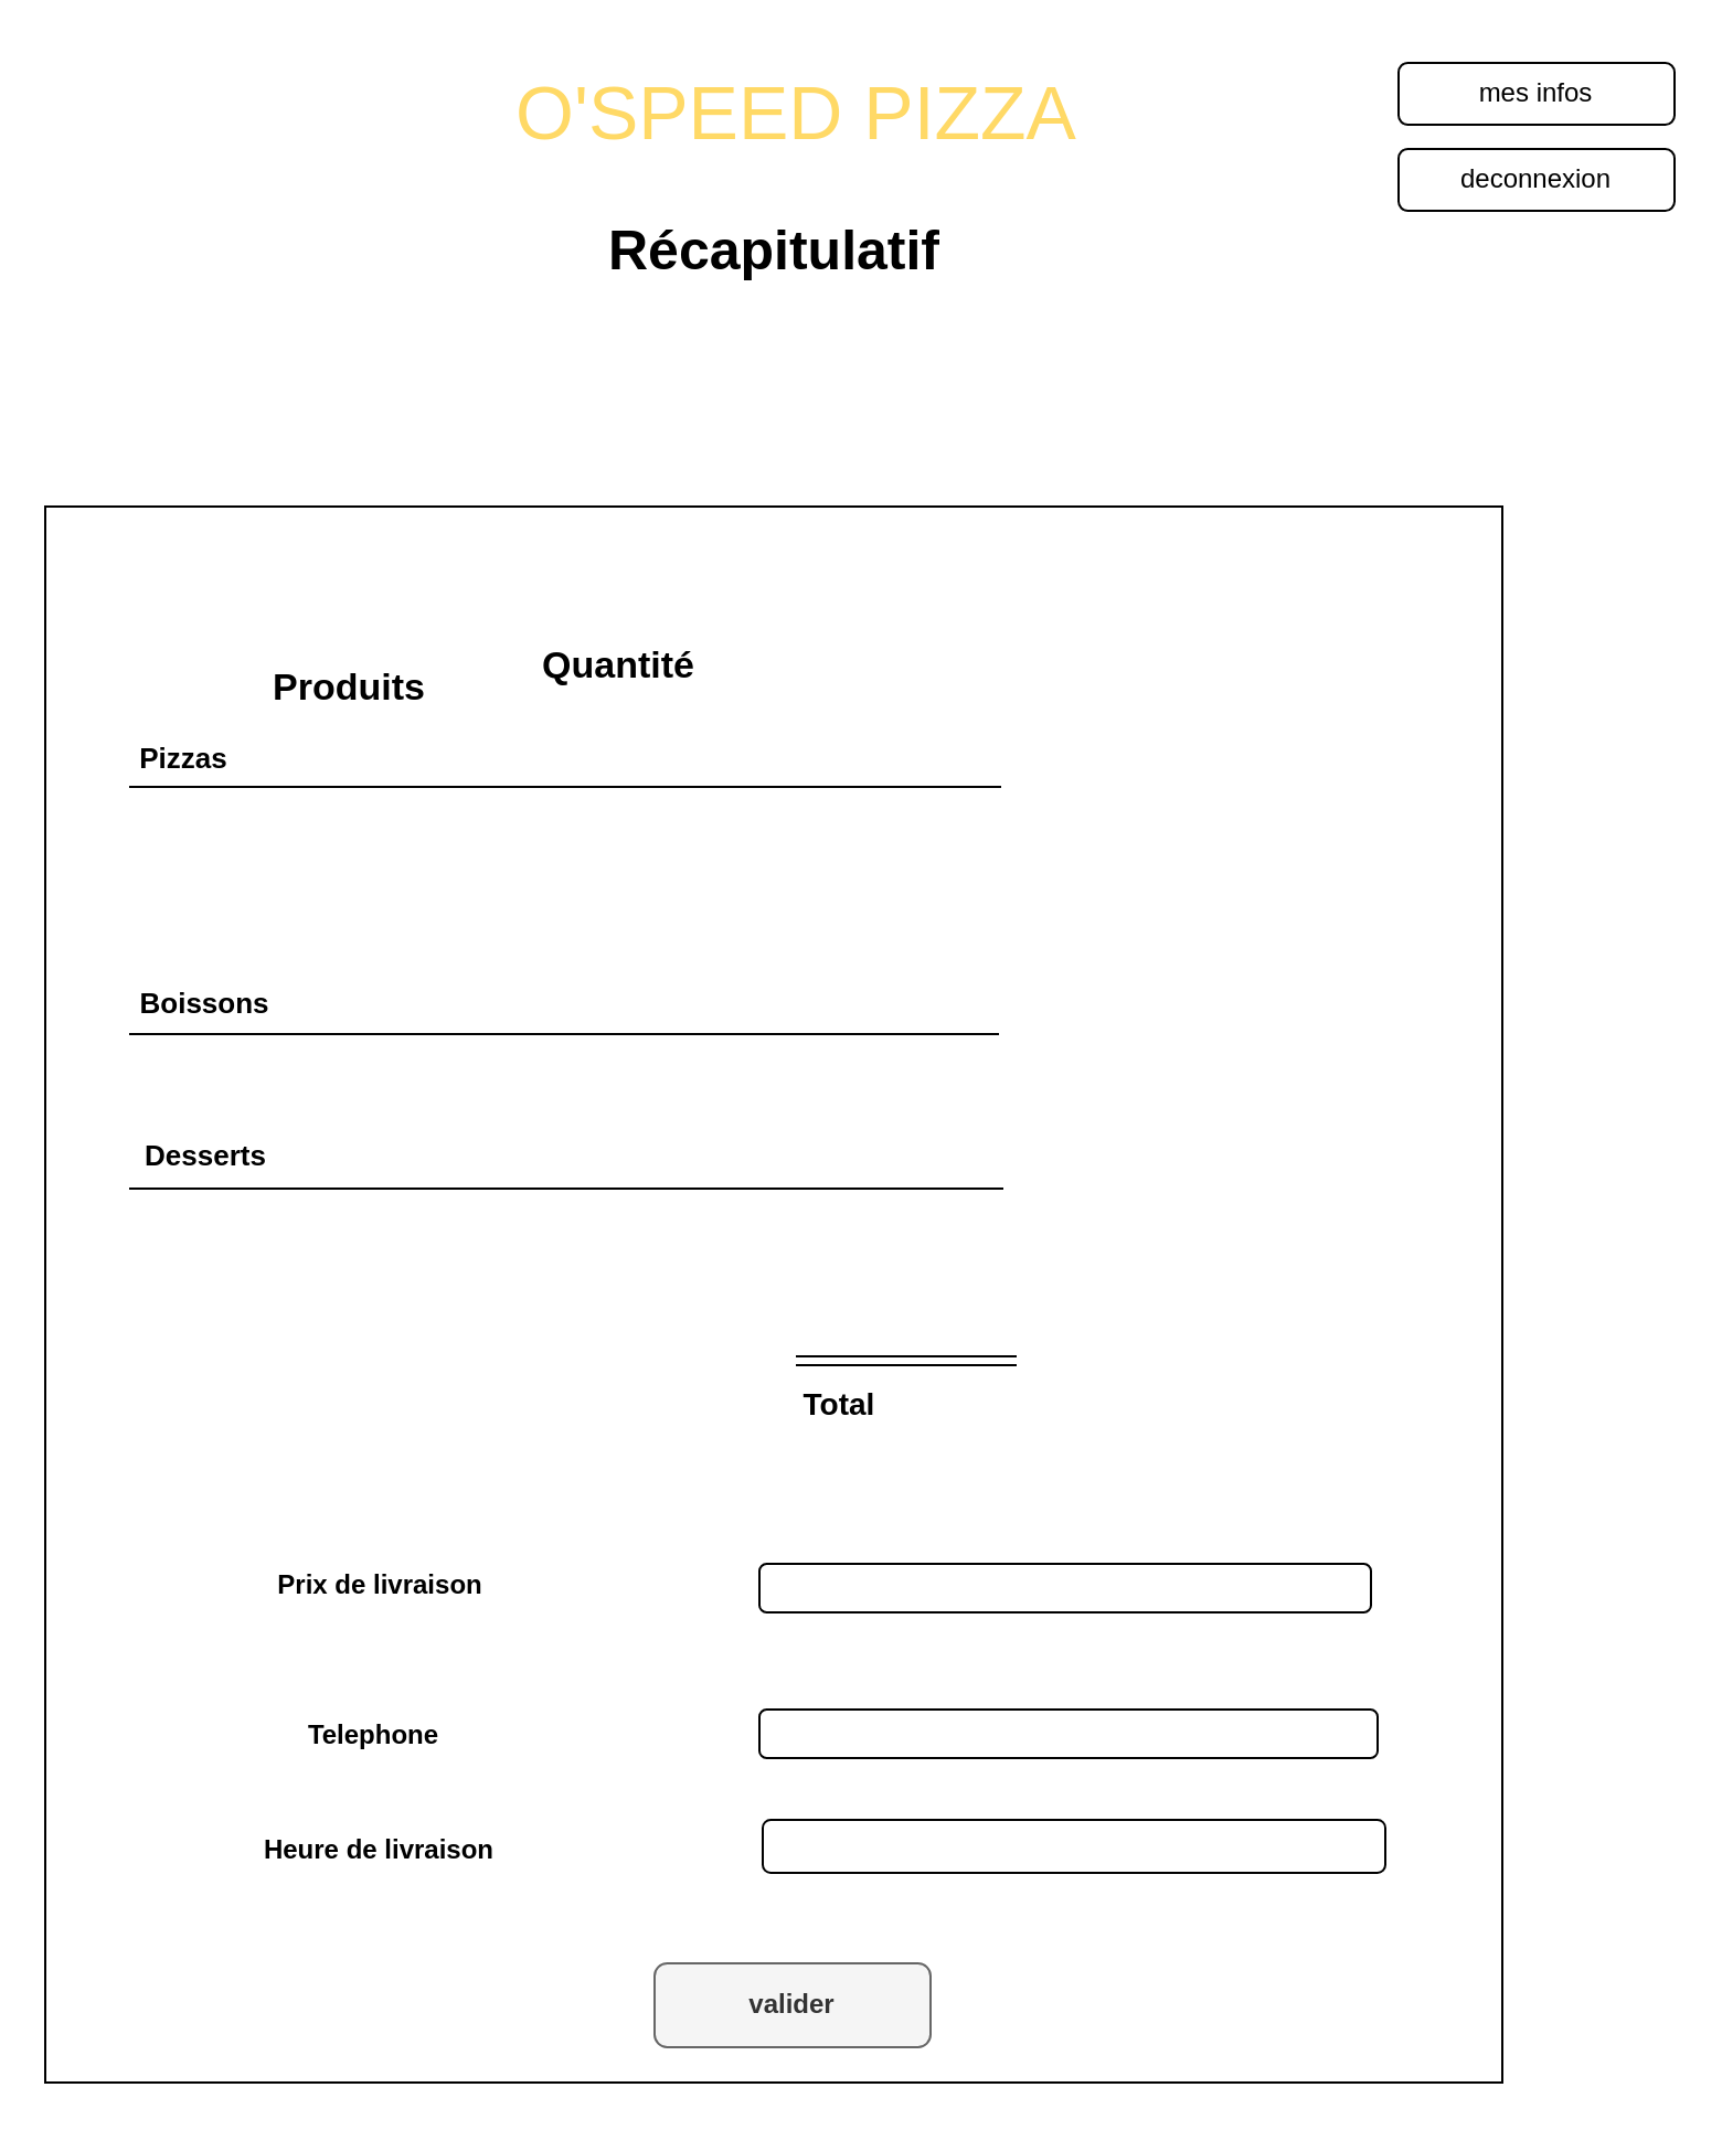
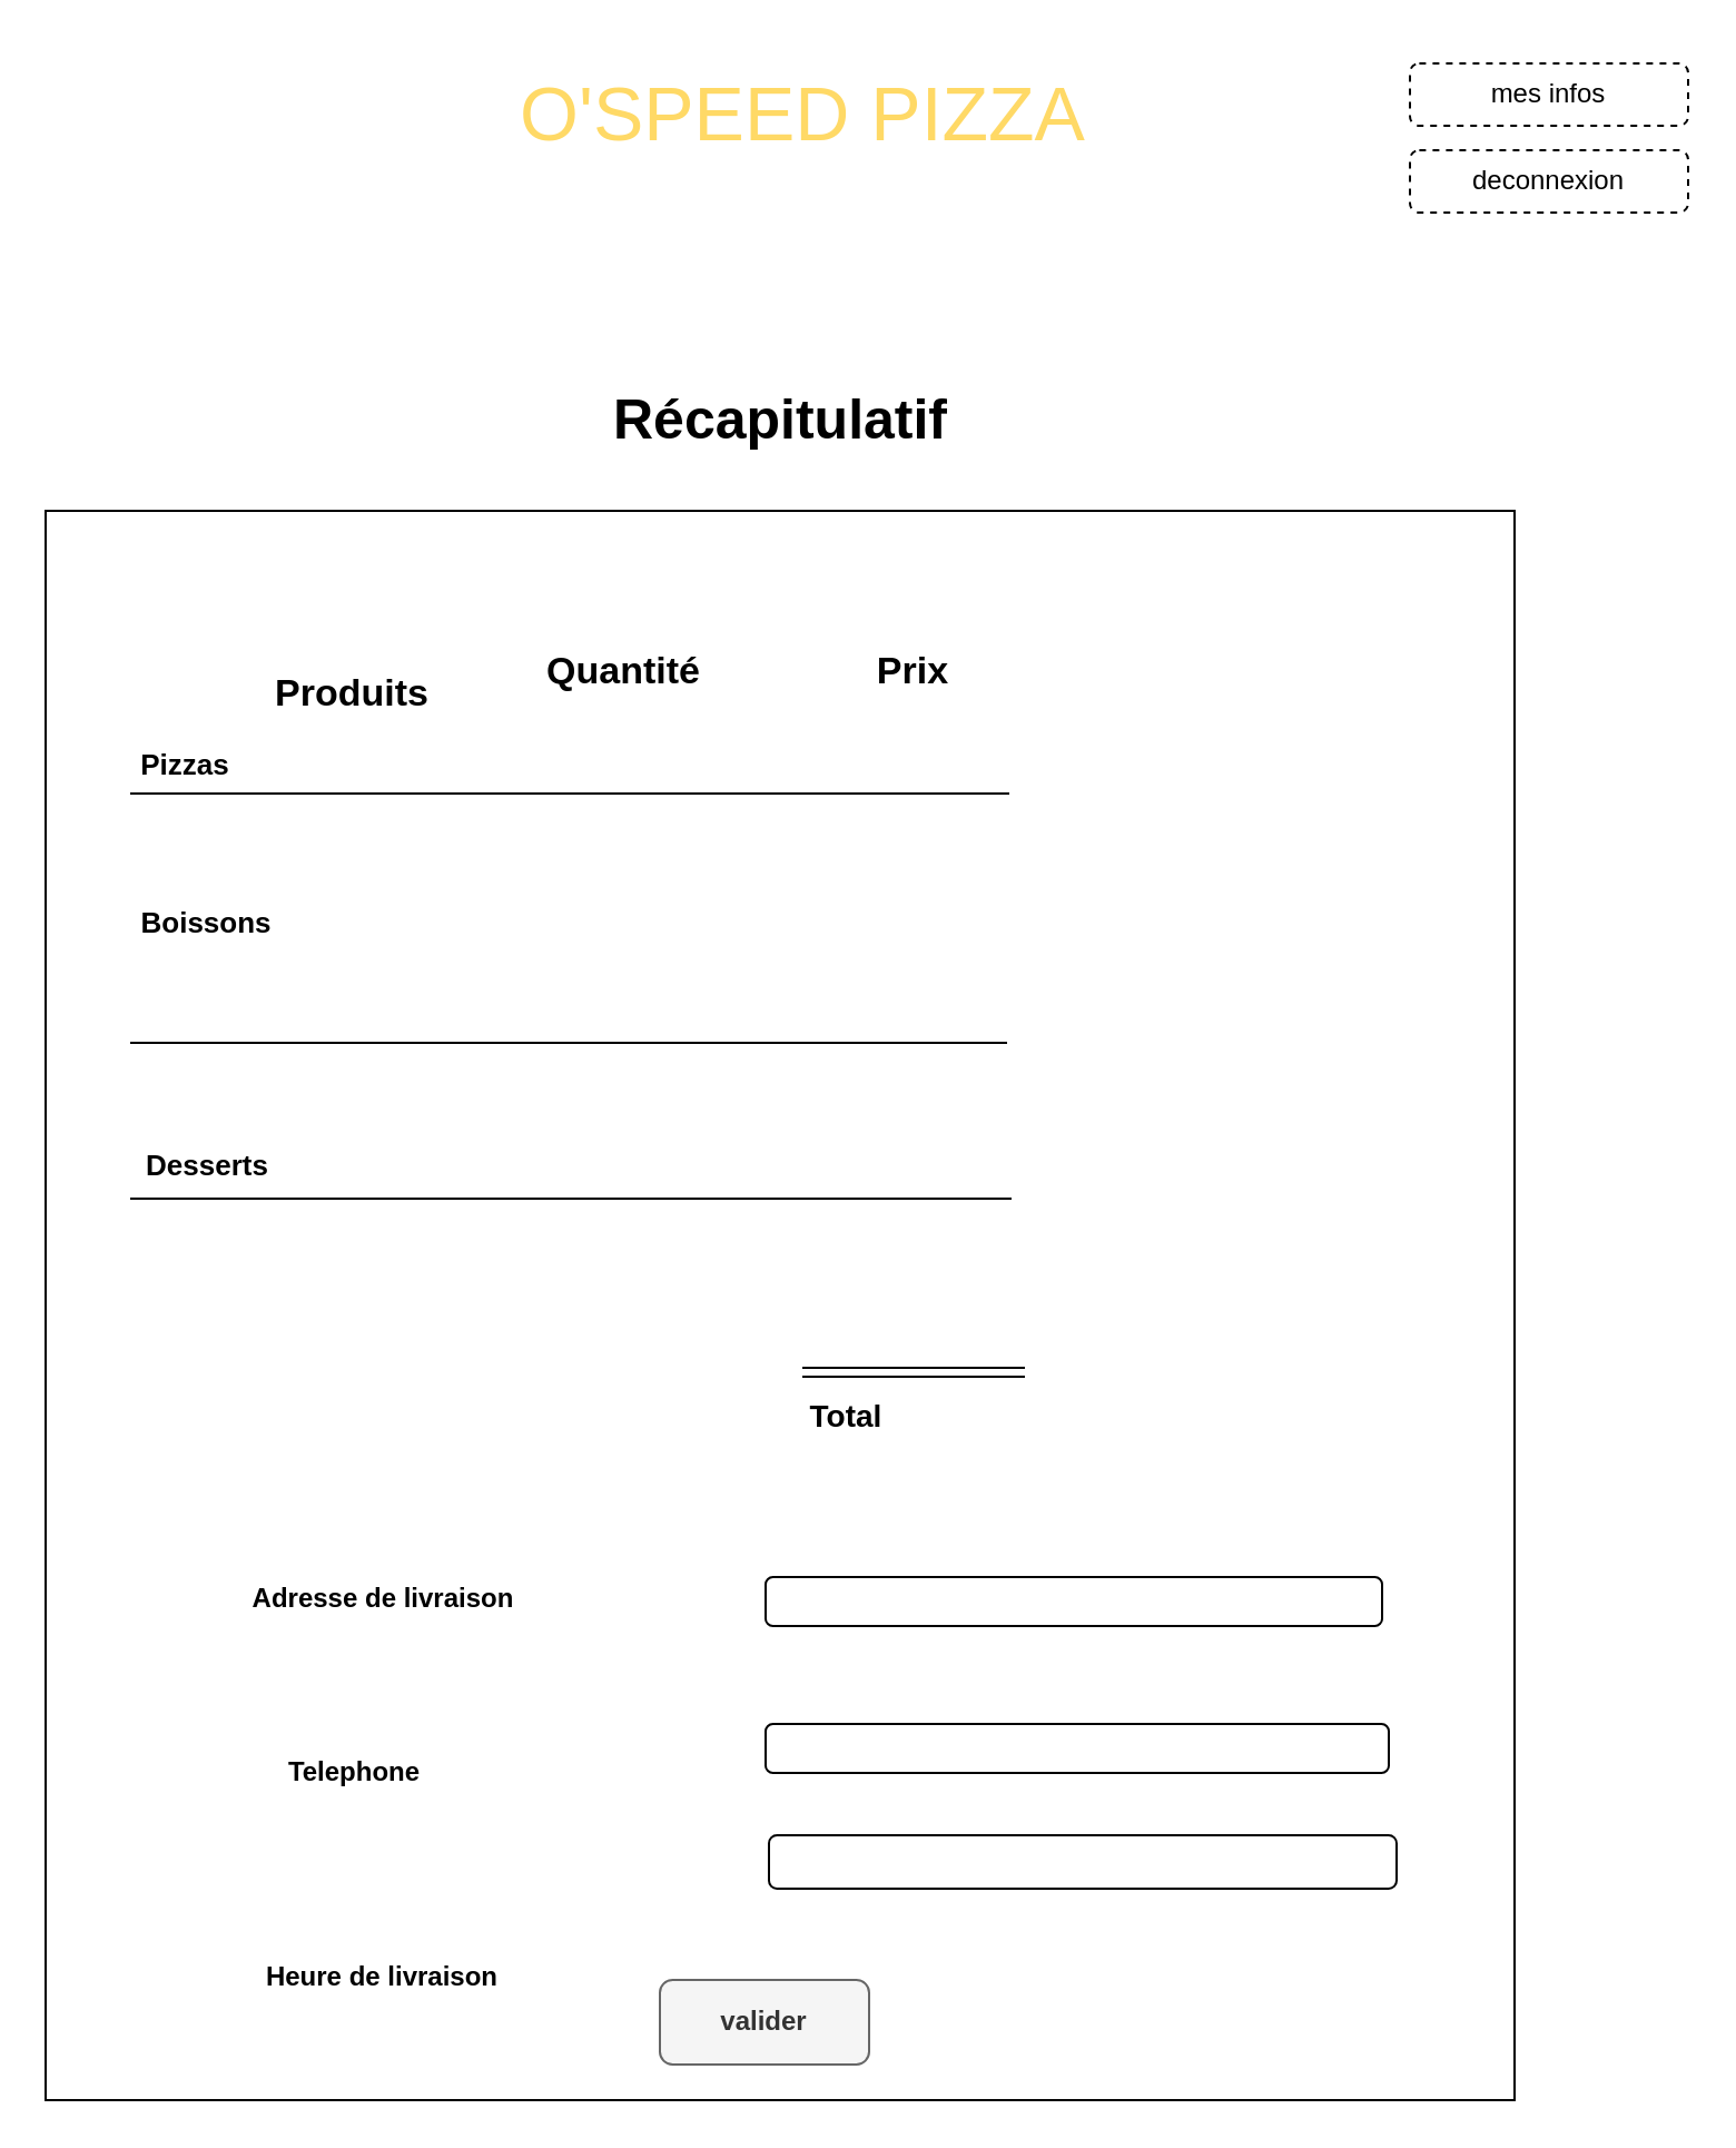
  <mxCell id="0" />
  <mxCell id="1" parent="0" />
  <mxCell id="2" value="&lt;font style=&quot;font-size: 34px&quot; color=&quot;#ffd966&quot;&gt;O'SPEED PIZZA&lt;/font&gt;" style="text;html=1;strokeColor=none;fillColor=none;align=center;verticalAlign=middle;whiteSpace=wrap;rounded=0;" vertex="1" parent="1"><mxGeometry x="133.5" y="20" width="453" height="62" as="geometry" /></mxCell>
- <mxCell id="3" value="deconnexion" style="rounded=1;whiteSpace=wrap;html=1;" vertex="1" parent="1"><mxGeometry x="633" y="67" width="125" height="28" as="geometry" /></mxCell>
- <mxCell id="4" value="mes infos" style="rounded=1;whiteSpace=wrap;html=1;" vertex="1" parent="1"><mxGeometry x="633" y="28" width="125" height="28" as="geometry" /></mxCell>
- <mxCell id="5" value="&lt;font style=&quot;font-size: 25px&quot;&gt;&lt;b&gt;Récapitulatif&lt;/b&gt;&lt;/font&gt;" style="text;html=1;align=center;verticalAlign=middle;resizable=0;points=[];autosize=1;" vertex="1" parent="1"><mxGeometry x="270" y="101" width="160" height="22" as="geometry" /></mxCell>
+ <mxCell id="3" value="deconnexion" style="rounded=1;whiteSpace=wrap;html=1;dashed=1;" vertex="1" parent="1"><mxGeometry x="633" y="67" width="125" height="28" as="geometry" /></mxCell>
+ <mxCell id="4" value="mes infos" style="rounded=1;whiteSpace=wrap;html=1;dashed=1;" vertex="1" parent="1"><mxGeometry x="633" y="28" width="125" height="28" as="geometry" /></mxCell>
+ <mxCell id="5" value="&lt;font style=&quot;font-size: 25px&quot;&gt;&lt;b&gt;Récapitulatif&lt;/b&gt;&lt;/font&gt;" style="text;html=1;align=center;verticalAlign=middle;resizable=0;points=[];autosize=1;" vertex="1" parent="1"><mxGeometry x="270" y="176" width="160" height="22" as="geometry" /></mxCell>
  <mxCell id="6" value="" style="rounded=0;whiteSpace=wrap;html=1;" vertex="1" parent="1"><mxGeometry x="20" y="229" width="660" height="714" as="geometry" /></mxCell>
  <mxCell id="7" value="&lt;b&gt;&lt;font style=&quot;font-size: 17px&quot;&gt;Produits&lt;/font&gt;&lt;/b&gt;" style="text;html=1;strokeColor=none;fillColor=none;align=center;verticalAlign=middle;whiteSpace=wrap;rounded=0;" vertex="1" parent="1"><mxGeometry x="138" y="302" width="40" height="20" as="geometry" /></mxCell>
  <mxCell id="8" value="&lt;font style=&quot;font-size: 17px&quot;&gt;&lt;b&gt;Quantité&lt;/b&gt;&lt;/font&gt;" style="text;html=1;strokeColor=none;fillColor=none;align=center;verticalAlign=middle;whiteSpace=wrap;rounded=0;" vertex="1" parent="1"><mxGeometry x="260" y="292" width="40" height="20" as="geometry" /></mxCell>
+ <mxCell id="9" value="&lt;b&gt;&lt;font style=&quot;font-size: 17px&quot;&gt;Prix&lt;/font&gt;&lt;/b&gt;" style="text;html=1;strokeColor=none;fillColor=none;align=center;verticalAlign=middle;whiteSpace=wrap;rounded=0;" vertex="1" parent="1"><mxGeometry x="390" y="292" width="40" height="20" as="geometry" /></mxCell>
  <mxCell id="10" value="" style="shape=link;html=1;" edge="1" parent="1"><mxGeometry width="100" relative="1" as="geometry"><mxPoint x="360" y="616" as="sourcePoint" /><mxPoint x="460" y="616" as="targetPoint" /><Array as="points" /></mxGeometry></mxCell>
  <mxCell id="11" value="&lt;b&gt;&lt;font style=&quot;font-size: 14px&quot;&gt;Total&lt;/font&gt;&lt;/b&gt;" style="text;html=1;strokeColor=none;fillColor=none;align=center;verticalAlign=middle;whiteSpace=wrap;rounded=0;" vertex="1" parent="1"><mxGeometry x="360" y="626" width="40" height="20" as="geometry" /></mxCell>
- <mxCell id="12" value="&lt;b&gt;Prix de livraison&lt;br&gt;&lt;/b&gt;" style="text;html=1;strokeColor=none;fillColor=none;align=center;verticalAlign=middle;whiteSpace=wrap;rounded=0;" vertex="1" parent="1"><mxGeometry x="100.5" y="708" width="142" height="20" as="geometry" /></mxCell>
+ <mxCell id="12" value="&lt;b&gt;Adresse de livraison&lt;br&gt;&lt;/b&gt;" style="text;html=1;strokeColor=none;fillColor=none;align=center;verticalAlign=middle;whiteSpace=wrap;rounded=0;" vertex="1" parent="1"><mxGeometry x="100.5" y="708" width="142" height="20" as="geometry" /></mxCell>
  <mxCell id="13" value="" style="rounded=1;whiteSpace=wrap;html=1;" vertex="1" parent="1"><mxGeometry x="343.5" y="708" width="277" height="22" as="geometry" /></mxCell>
- <mxCell id="14" value="&lt;b&gt;Telephone&lt;/b&gt;" style="text;html=1;strokeColor=none;fillColor=none;align=center;verticalAlign=middle;whiteSpace=wrap;rounded=0;" vertex="1" parent="1"><mxGeometry x="106" y="776" width="126" height="20" as="geometry" /></mxCell>
+ <mxCell id="14" value="&lt;b&gt;Telephone&lt;/b&gt;" style="text;html=1;strokeColor=none;fillColor=none;align=center;verticalAlign=middle;whiteSpace=wrap;rounded=0;" vertex="1" parent="1"><mxGeometry x="96" y="786" width="126" height="20" as="geometry" /></mxCell>
  <mxCell id="15" value="" style="rounded=1;whiteSpace=wrap;html=1;" vertex="1" parent="1"><mxGeometry x="343.5" y="774" width="280" height="22" as="geometry" /></mxCell>
- <mxCell id="16" value="&lt;b&gt;valider&lt;/b&gt;" style="rounded=1;whiteSpace=wrap;html=1;fillColor=#f5f5f5;strokeColor=#666666;fontColor=#333333;" vertex="1" parent="1"><mxGeometry x="296" y="889" width="125" height="38" as="geometry" /></mxCell>
- <mxCell id="17" value="&lt;b&gt;Heure de livraison&lt;/b&gt;" style="text;html=1;strokeColor=none;fillColor=none;align=center;verticalAlign=middle;whiteSpace=wrap;rounded=0;" vertex="1" parent="1"><mxGeometry x="107" y="828" width="129" height="20" as="geometry" /></mxCell>
+ <mxCell id="16" value="&lt;b&gt;valider&lt;/b&gt;" style="rounded=1;whiteSpace=wrap;html=1;fillColor=#f5f5f5;strokeColor=#666666;fontColor=#333333;" vertex="1" parent="1"><mxGeometry x="296" y="889" width="94" height="38" as="geometry" /></mxCell>
+ <mxCell id="17" value="&lt;b&gt;Heure de livraison&lt;/b&gt;" style="text;html=1;strokeColor=none;fillColor=none;align=center;verticalAlign=middle;whiteSpace=wrap;rounded=0;" vertex="1" parent="1"><mxGeometry x="107" y="878" width="129" height="20" as="geometry" /></mxCell>
  <mxCell id="18" value="" style="rounded=1;whiteSpace=wrap;html=1;" vertex="1" parent="1"><mxGeometry x="345" y="824" width="282" height="24" as="geometry" /></mxCell>
  <mxCell id="19" value="&lt;b&gt;&lt;font style=&quot;font-size: 13px&quot;&gt;Pizzas&lt;/font&gt;&lt;/b&gt;" style="text;html=1;strokeColor=none;fillColor=none;align=center;verticalAlign=middle;whiteSpace=wrap;rounded=0;" vertex="1" parent="1"><mxGeometry x="63" y="333" width="40" height="20" as="geometry" /></mxCell>
  <mxCell id="20" value="" style="line;strokeWidth=1;rotatable=0;dashed=0;labelPosition=right;align=left;verticalAlign=middle;spacingTop=0;spacingLeft=6;points=[];portConstraint=eastwest;" vertex="1" parent="1"><mxGeometry x="58" y="351" width="395" height="10" as="geometry" /></mxCell>
  <mxCell id="21" value="" style="line;strokeWidth=1;rotatable=0;dashed=0;labelPosition=right;align=left;verticalAlign=middle;spacingTop=0;spacingLeft=6;points=[];portConstraint=eastwest;" vertex="1" parent="1"><mxGeometry x="58" y="463" width="394" height="10" as="geometry" /></mxCell>
- <mxCell id="22" value="&lt;font style=&quot;font-size: 13px&quot;&gt;&lt;b&gt;Boissons&lt;/b&gt;&lt;/font&gt;" style="text;html=1;strokeColor=none;fillColor=none;align=center;verticalAlign=middle;whiteSpace=wrap;rounded=0;" vertex="1" parent="1"><mxGeometry x="63" y="444" width="59" height="19" as="geometry" /></mxCell>
+ <mxCell id="22" value="&lt;font style=&quot;font-size: 13px&quot;&gt;&lt;b&gt;Boissons&lt;/b&gt;&lt;/font&gt;" style="text;html=1;strokeColor=none;fillColor=none;align=center;verticalAlign=middle;whiteSpace=wrap;rounded=0;" vertex="1" parent="1"><mxGeometry x="63" y="404" width="59" height="19" as="geometry" /></mxCell>
  <mxCell id="23" value="" style="line;strokeWidth=1;rotatable=0;dashed=0;labelPosition=right;align=left;verticalAlign=middle;spacingTop=0;spacingLeft=6;points=[];portConstraint=eastwest;" vertex="1" parent="1"><mxGeometry x="58" y="533" width="396" height="10" as="geometry" /></mxCell>
  <mxCell id="24" value="&lt;b&gt;&lt;font style=&quot;font-size: 13px&quot;&gt;Desserts&lt;/font&gt;&lt;/b&gt;" style="text;html=1;strokeColor=none;fillColor=none;align=center;verticalAlign=middle;whiteSpace=wrap;rounded=0;" vertex="1" parent="1"><mxGeometry x="72.5" y="513" width="40" height="20" as="geometry" /></mxCell>
